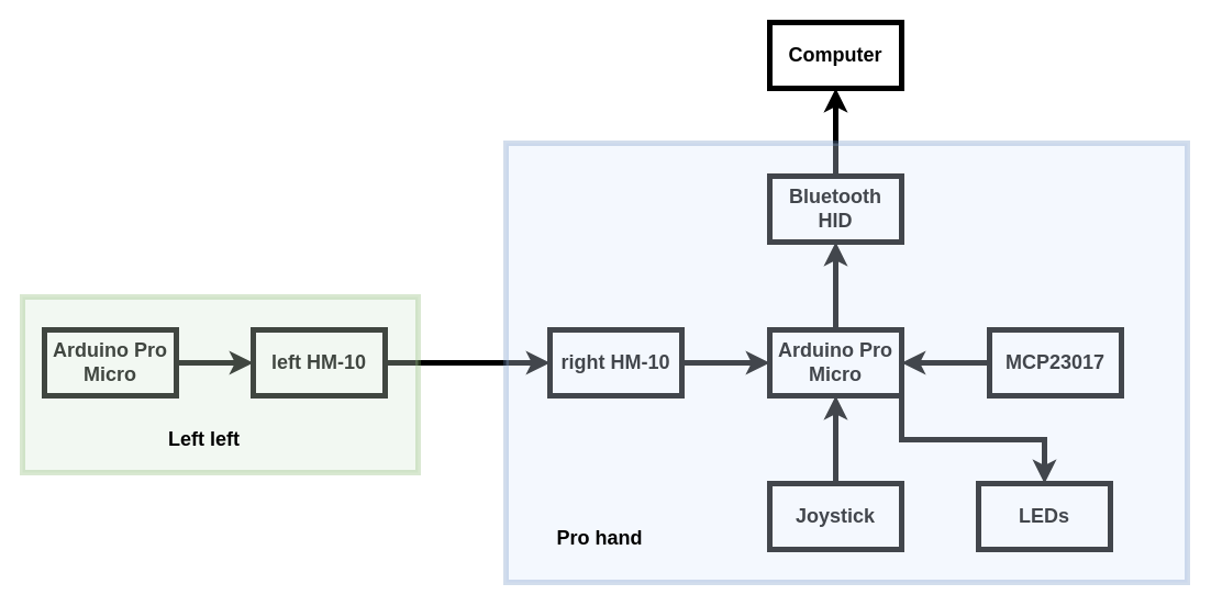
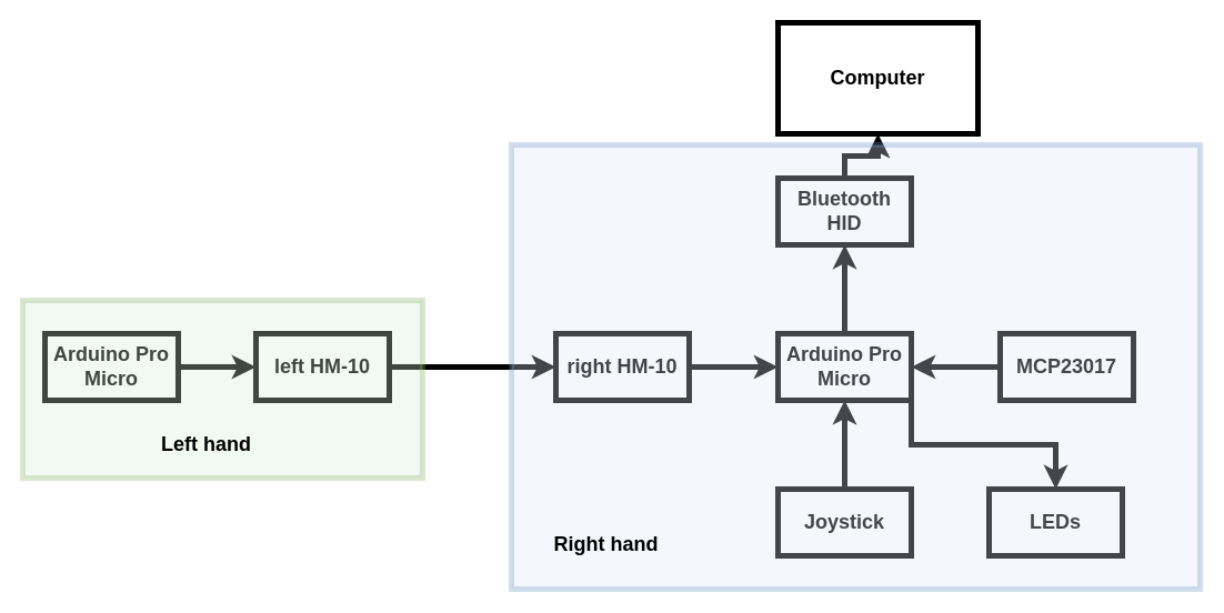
  <mxCell id="0" />
  <mxCell id="1" parent="0" />
  <mxCell id="2" value="" style="edgeStyle=orthogonalEdgeStyle;rounded=0;orthogonalLoop=1;jettySize=auto;html=1;fontStyle=1;strokeWidth=5;fontFamily=Helvetica;fontSize=18;" edge="1" parent="1" source="3" target="5"><mxGeometry relative="1" as="geometry" /></mxCell>
  <mxCell id="3" value="left HM-10" style="rounded=0;whiteSpace=wrap;html=1;fontStyle=1;strokeWidth=5;fontFamily=Helvetica;fontSize=18;" vertex="1" parent="1"><mxGeometry x="230" y="300" width="120" height="60" as="geometry" /></mxCell>
  <mxCell id="4" value="" style="edgeStyle=orthogonalEdgeStyle;rounded=0;orthogonalLoop=1;jettySize=auto;html=1;fontStyle=1;strokeWidth=5;fontFamily=Helvetica;fontSize=18;" edge="1" parent="1" source="5" target="8"><mxGeometry relative="1" as="geometry" /></mxCell>
  <mxCell id="5" value="right HM-10" style="rounded=0;whiteSpace=wrap;html=1;fontStyle=1;strokeWidth=5;fontFamily=Helvetica;fontSize=18;" vertex="1" parent="1"><mxGeometry x="500" y="300" width="120" height="60" as="geometry" /></mxCell>
  <mxCell id="6" value="" style="edgeStyle=orthogonalEdgeStyle;rounded=0;orthogonalLoop=1;jettySize=auto;html=1;fontStyle=1;strokeWidth=5;fontFamily=Helvetica;fontSize=18;" edge="1" parent="1" source="8" target="10"><mxGeometry relative="1" as="geometry" /></mxCell>
  <mxCell id="7" style="edgeStyle=orthogonalEdgeStyle;rounded=0;orthogonalLoop=1;jettySize=auto;html=1;exitX=1;exitY=1;exitDx=0;exitDy=0;entryX=0.5;entryY=0;entryDx=0;entryDy=0;fontStyle=1;strokeWidth=5;fontFamily=Helvetica;fontSize=18;" edge="1" parent="1" source="8" target="16"><mxGeometry relative="1" as="geometry" /></mxCell>
  <mxCell id="8" value="Arduino Pro Micro" style="rounded=0;whiteSpace=wrap;html=1;fontStyle=1;strokeWidth=5;fontFamily=Helvetica;fontSize=18;" vertex="1" parent="1"><mxGeometry x="700" y="300" width="120" height="60" as="geometry" /></mxCell>
  <mxCell id="9" value="" style="edgeStyle=orthogonalEdgeStyle;rounded=0;orthogonalLoop=1;jettySize=auto;html=1;fontStyle=1;strokeWidth=5;fontFamily=Helvetica;fontSize=18;" edge="1" parent="1" source="10" target="11"><mxGeometry relative="1" as="geometry" /></mxCell>
  <mxCell id="10" value="Bluetooth HID" style="rounded=0;whiteSpace=wrap;html=1;fontStyle=1;strokeWidth=5;fontFamily=Helvetica;fontSize=18;" vertex="1" parent="1"><mxGeometry x="700" y="160" width="120" height="60" as="geometry" /></mxCell>
- <mxCell id="11" value="Computer" style="rounded=0;whiteSpace=wrap;html=1;fontStyle=1;strokeWidth=5;fontFamily=Helvetica;fontSize=18;" vertex="1" parent="1"><mxGeometry x="700" y="20" width="120" height="60" as="geometry" /></mxCell>
+ <mxCell id="11" value="Computer" style="rounded=0;whiteSpace=wrap;html=1;fontStyle=1;strokeWidth=5;fontFamily=Helvetica;fontSize=18;" vertex="1" parent="1"><mxGeometry x="700" y="20" width="180" height="100" as="geometry" /></mxCell>
  <mxCell id="12" style="edgeStyle=orthogonalEdgeStyle;rounded=0;orthogonalLoop=1;jettySize=auto;html=1;exitX=0.5;exitY=0;exitDx=0;exitDy=0;entryX=0.5;entryY=1;entryDx=0;entryDy=0;strokeWidth=5;fontFamily=Helvetica;fontSize=18;" edge="1" parent="1" source="13" target="8"><mxGeometry relative="1" as="geometry" /></mxCell>
  <mxCell id="13" value="Joystick" style="rounded=0;whiteSpace=wrap;html=1;fontStyle=1;strokeWidth=5;fontFamily=Helvetica;fontSize=18;" vertex="1" parent="1"><mxGeometry x="700" y="440" width="120" height="60" as="geometry" /></mxCell>
  <mxCell id="14" style="edgeStyle=orthogonalEdgeStyle;rounded=0;orthogonalLoop=1;jettySize=auto;html=1;exitX=0;exitY=0.5;exitDx=0;exitDy=0;strokeWidth=5;fontFamily=Helvetica;fontSize=18;" edge="1" parent="1" source="15" target="8"><mxGeometry relative="1" as="geometry" /></mxCell>
  <mxCell id="15" value="MCP23017" style="rounded=0;whiteSpace=wrap;html=1;fontStyle=1;strokeWidth=5;fontFamily=Helvetica;fontSize=18;" vertex="1" parent="1"><mxGeometry x="900" y="300" width="120" height="60" as="geometry" /></mxCell>
  <mxCell id="16" value="LEDs" style="rounded=0;whiteSpace=wrap;html=1;fontStyle=1;strokeWidth=5;fontFamily=Helvetica;fontSize=18;" vertex="1" parent="1"><mxGeometry x="890" y="440" width="120" height="60" as="geometry" /></mxCell>
  <mxCell id="17" value="" style="rounded=0;whiteSpace=wrap;html=1;strokeWidth=5;fillColor=#dae8fc;strokeColor=#6c8ebf;opacity=30;fontFamily=Helvetica;fontSize=18;" vertex="1" parent="1"><mxGeometry x="460" y="130" width="620" height="400" as="geometry" /></mxCell>
  <mxCell id="18" value="" style="edgeStyle=orthogonalEdgeStyle;rounded=0;orthogonalLoop=1;jettySize=auto;html=1;strokeWidth=5;fontFamily=Helvetica;fontSize=18;" edge="1" parent="1" source="19" target="3"><mxGeometry relative="1" as="geometry" /></mxCell>
  <mxCell id="19" value="Arduino Pro Micro" style="rounded=0;whiteSpace=wrap;html=1;fontStyle=1;strokeWidth=5;fontFamily=Helvetica;fontSize=18;" vertex="1" parent="1"><mxGeometry x="40" y="300" width="120" height="60" as="geometry" /></mxCell>
  <mxCell id="20" value="" style="rounded=0;whiteSpace=wrap;html=1;strokeWidth=5;fillColor=#d5e8d4;opacity=30;strokeColor=#82b366;fontFamily=Helvetica;fontSize=18;" vertex="1" parent="1"><mxGeometry x="20" y="270" width="360" height="160" as="geometry" /></mxCell>
- <mxCell id="21" value="Left left" style="text;html=1;align=center;verticalAlign=middle;resizable=0;points=[];autosize=1;fontStyle=1;fontFamily=Helvetica;fontSize=18;" vertex="1" parent="1"><mxGeometry x="135" y="385" width="100" height="30" as="geometry" /></mxCell>
- <mxCell id="22" value="Pro hand" style="text;html=1;align=center;verticalAlign=middle;resizable=0;points=[];autosize=1;fontStyle=1;fontFamily=Helvetica;fontSize=18;" vertex="1" parent="1"><mxGeometry x="490" y="475" width="110" height="30" as="geometry" /></mxCell>
+ <mxCell id="21" value="Left hand" style="text;html=1;align=center;verticalAlign=middle;resizable=0;points=[];autosize=1;fontStyle=1;fontFamily=Helvetica;fontSize=18;" vertex="1" parent="1"><mxGeometry x="135" y="385" width="100" height="30" as="geometry" /></mxCell>
+ <mxCell id="22" value="Right hand" style="text;html=1;align=center;verticalAlign=middle;resizable=0;points=[];autosize=1;fontStyle=1;fontFamily=Helvetica;fontSize=18;" vertex="1" parent="1"><mxGeometry x="490" y="475" width="110" height="30" as="geometry" /></mxCell>
